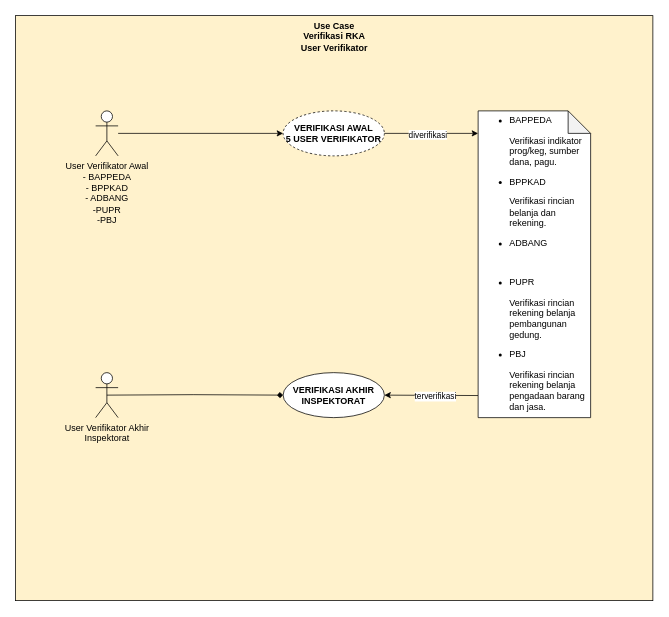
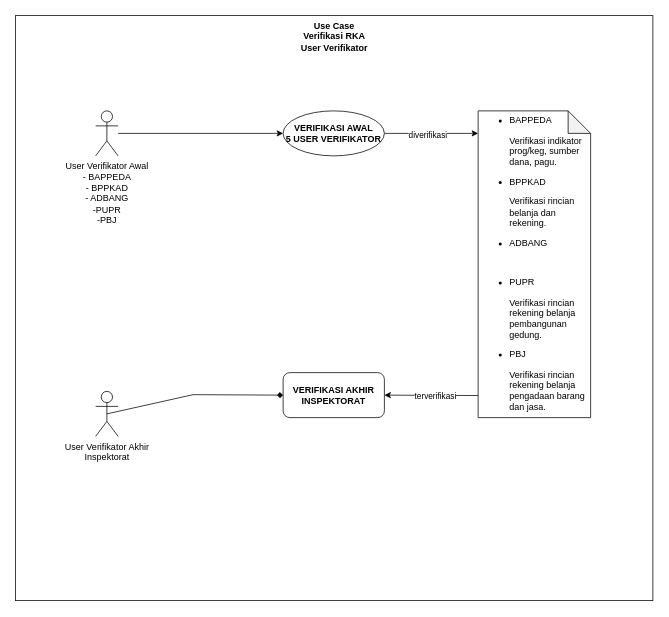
  <mxCell id="0" />
  <mxCell id="1" parent="0" />
- <mxCell id="2" value="Use Case&lt;br&gt;Verifikasi RKA&lt;br&gt;User Verifikator" style="html=1;verticalAlign=top;fontStyle=1;movable=1;resizable=1;rotatable=1;deletable=1;editable=1;locked=0;connectable=1;fillColor=#fff2cc;" parent="1" vertex="1"><mxGeometry width="850" height="780" as="geometry" x="20" y="20" /></mxCell>
+ <mxCell id="2" value="Use Case&lt;br&gt;Verifikasi RKA&lt;br&gt;User Verifikator" style="html=1;verticalAlign=top;fontStyle=1;movable=1;resizable=1;rotatable=1;deletable=1;editable=1;locked=0;connectable=1;" parent="1" vertex="1"><mxGeometry width="850" height="780" as="geometry" x="20" y="20" /></mxCell>
  <mxCell id="3" value="" style="edgeStyle=orthogonalEdgeStyle;rounded=0;orthogonalLoop=1;jettySize=auto;html=1;entryX=0;entryY=0.5;entryDx=0;entryDy=0;" parent="1" source="4" target="8" edge="1"><mxGeometry relative="1" as="geometry"><mxPoint x="252" y="177" as="targetPoint" /></mxGeometry></mxCell>
  <mxCell id="4" value="User Verifikator Awal&lt;br&gt;-&amp;nbsp;BAPPEDA&lt;br&gt;- BPPKAD&lt;br&gt;- ADBANG &lt;br&gt;-PUPR&lt;br&gt;-PBJ" style="shape=umlActor;verticalLabelPosition=bottom;verticalAlign=top;html=1;" parent="1" vertex="1"><mxGeometry x="127" y="147" width="30" height="60" as="geometry" /></mxCell>
  <mxCell id="5" value="&lt;ul&gt;&lt;li&gt;BAPPEDA&lt;/li&gt;&lt;/ul&gt;&lt;blockquote style=&quot;margin: 0 0 0 40px; border: none; padding: 0px;&quot;&gt;&lt;div&gt;Verifikasi indikator prog/keg, sumber dana, pagu.&lt;/div&gt;&lt;/blockquote&gt;&lt;ul&gt;&lt;li&gt;&lt;span style=&quot;&quot;&gt;BPPKAD&lt;/span&gt;&lt;/li&gt;&lt;/ul&gt;&lt;blockquote style=&quot;margin: 0 0 0 40px; border: none; padding: 0px;&quot;&gt;&lt;div&gt;Verifikasi rincian belanja dan rekening.&lt;/div&gt;&lt;/blockquote&gt;&lt;ul&gt;&lt;li&gt;ADBANG&lt;/li&gt;&lt;/ul&gt;&lt;div&gt;&lt;br&gt;&lt;/div&gt;&lt;ul&gt;&lt;li&gt;PUPR&lt;/li&gt;&lt;/ul&gt;&lt;blockquote style=&quot;margin: 0 0 0 40px; border: none; padding: 0px;&quot;&gt;&lt;div&gt;Verifikasi rincian rekening belanja pembangunan gedung.&lt;/div&gt;&lt;/blockquote&gt;&lt;ul&gt;&lt;li&gt;&lt;span style=&quot;&quot;&gt;PBJ&lt;/span&gt;&lt;/li&gt;&lt;/ul&gt;&lt;blockquote style=&quot;margin: 0 0 0 40px; border: none; padding: 0px;&quot;&gt;&lt;div&gt;Verifikasi rincian rekening belanja pengadaan barang dan jasa.&lt;/div&gt;&lt;/blockquote&gt;&lt;div&gt;&lt;br&gt;&lt;/div&gt;" style="shape=note;whiteSpace=wrap;html=1;backgroundOutline=1;darkOpacity=0.05;align=left;" parent="1" vertex="1"><mxGeometry x="637" y="147" width="150" height="409" as="geometry" /></mxCell>
  <mxCell id="6" value="" style="edgeStyle=orthogonalEdgeStyle;rounded=0;orthogonalLoop=1;jettySize=auto;html=1;" parent="1" source="8" edge="1"><mxGeometry relative="1" as="geometry"><mxPoint x="637" y="177" as="targetPoint" /></mxGeometry></mxCell>
  <mxCell id="7" value="diverifikasi" style="edgeLabel;html=1;align=center;verticalAlign=middle;resizable=0;points=[];" parent="6" vertex="1" connectable="0"><mxGeometry x="-0.084" y="-1" relative="1" as="geometry"><mxPoint as="offset" /></mxGeometry></mxCell>
- <mxCell id="8" value="VERIFIKASI AWAL&lt;br&gt;5 USER VERIFIKATOR" style="ellipse;whiteSpace=wrap;html=1;fontStyle=1;dashed=1;" parent="1" vertex="1"><mxGeometry x="377" y="147" width="135" height="60" as="geometry" /></mxCell>
- <mxCell id="9" value="VERIFIKASI AKHIR&lt;br&gt;INSPEKTORAT" style="ellipse;whiteSpace=wrap;html=1;fontStyle=1" parent="1" vertex="1"><mxGeometry x="377" y="496" width="135" height="60" as="geometry" /></mxCell>
+ <mxCell id="8" value="VERIFIKASI AWAL&lt;br&gt;5 USER VERIFIKATOR" style="ellipse;whiteSpace=wrap;html=1;fontStyle=1" parent="1" vertex="1"><mxGeometry x="377" y="147" width="135" height="60" as="geometry" /></mxCell>
+ <mxCell id="9" value="VERIFIKASI AKHIR&lt;br&gt;INSPEKTORAT" style="whiteSpace=wrap;html=1;fontStyle=1;rounded=1;" parent="1" vertex="1"><mxGeometry x="377" y="496" width="135" height="60" as="geometry" /></mxCell>
  <mxCell id="10" value="" style="endArrow=classic;html=1;rounded=0;entryX=1;entryY=0.5;entryDx=0;entryDy=0;exitX=-0.001;exitY=0.928;exitDx=0;exitDy=0;exitPerimeter=0;" parent="1" source="5" target="9" edge="1"><mxGeometry width="50" height="50" relative="1" as="geometry"><mxPoint x="617" y="557" as="sourcePoint" /><mxPoint x="517" y="527" as="targetPoint" /></mxGeometry></mxCell>
  <mxCell id="11" value="terverifikasi" style="edgeLabel;html=1;align=center;verticalAlign=middle;resizable=0;points=[];" parent="10" vertex="1" connectable="0"><mxGeometry x="-0.081" y="1" relative="1" as="geometry"><mxPoint as="offset" /></mxGeometry></mxCell>
- <mxCell id="12" value="User Verifikator Akhir&lt;br&gt;Inspektorat" style="shape=umlActor;verticalLabelPosition=bottom;verticalAlign=top;html=1;outlineConnect=0;" parent="1" vertex="1"><mxGeometry x="127" y="496" width="30" height="60" as="geometry" /></mxCell>
+ <mxCell id="12" value="User Verifikator Akhir&lt;br&gt;Inspektorat" style="shape=umlActor;verticalLabelPosition=bottom;verticalAlign=top;html=1;outlineConnect=0;" parent="1" vertex="1"><mxGeometry x="127" y="521" width="30" height="60" as="geometry" /></mxCell>
  <mxCell id="13" value="" style="endArrow=diamond;html=1;rounded=0;entryX=0;entryY=0.5;entryDx=0;entryDy=0;exitX=0.5;exitY=0.5;exitDx=0;exitDy=0;exitPerimeter=0;" parent="1" source="12" target="9" edge="1"><mxGeometry width="50" height="50" relative="1" as="geometry"><mxPoint x="187" y="525.38" as="sourcePoint" /><mxPoint x="327" y="525.38" as="targetPoint" /><Array as="points"><mxPoint x="257" y="525.38" /></Array></mxGeometry></mxCell>
